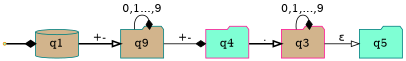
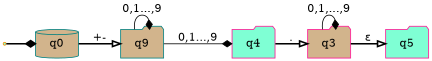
  digraph {
    rankdir=LR
    node [color=teal fillcolor=aquamarine shape=folder style=filled]
    edge [arrowhead=diamond style=solid]
    S [color=darkorange shape=point]
-   q0 [fillcolor=tan shape=cylinder label=q1]
+   q0 [fillcolor=tan shape=cylinder]
    n3 [fillcolor=tan label=q9]
    q4 [color=deeppink]
    q3 [color=deeppink fillcolor=tan]
-   q5
+   q5 [color=deeppink]
    S -> q0 [style=bold]
    q0 -> n3 [arrowhead=onormal label="+-" style=bold]
    n3 -> n3 [label="0,1...,9"]
-   n3 -> q4 [label="+-"]
+   n3 -> q4 [label="0,1...,9"]
    q4 -> q3 [arrowhead=onormal label="." style=bold]
    q3 -> q3 [label="0,1,...,9"]
-   q3 -> q5 [arrowhead=onormal label=<&epsilon;>]
+   q3 -> q5 [arrowhead=onormal label=<&epsilon;> style=bold]
  }
